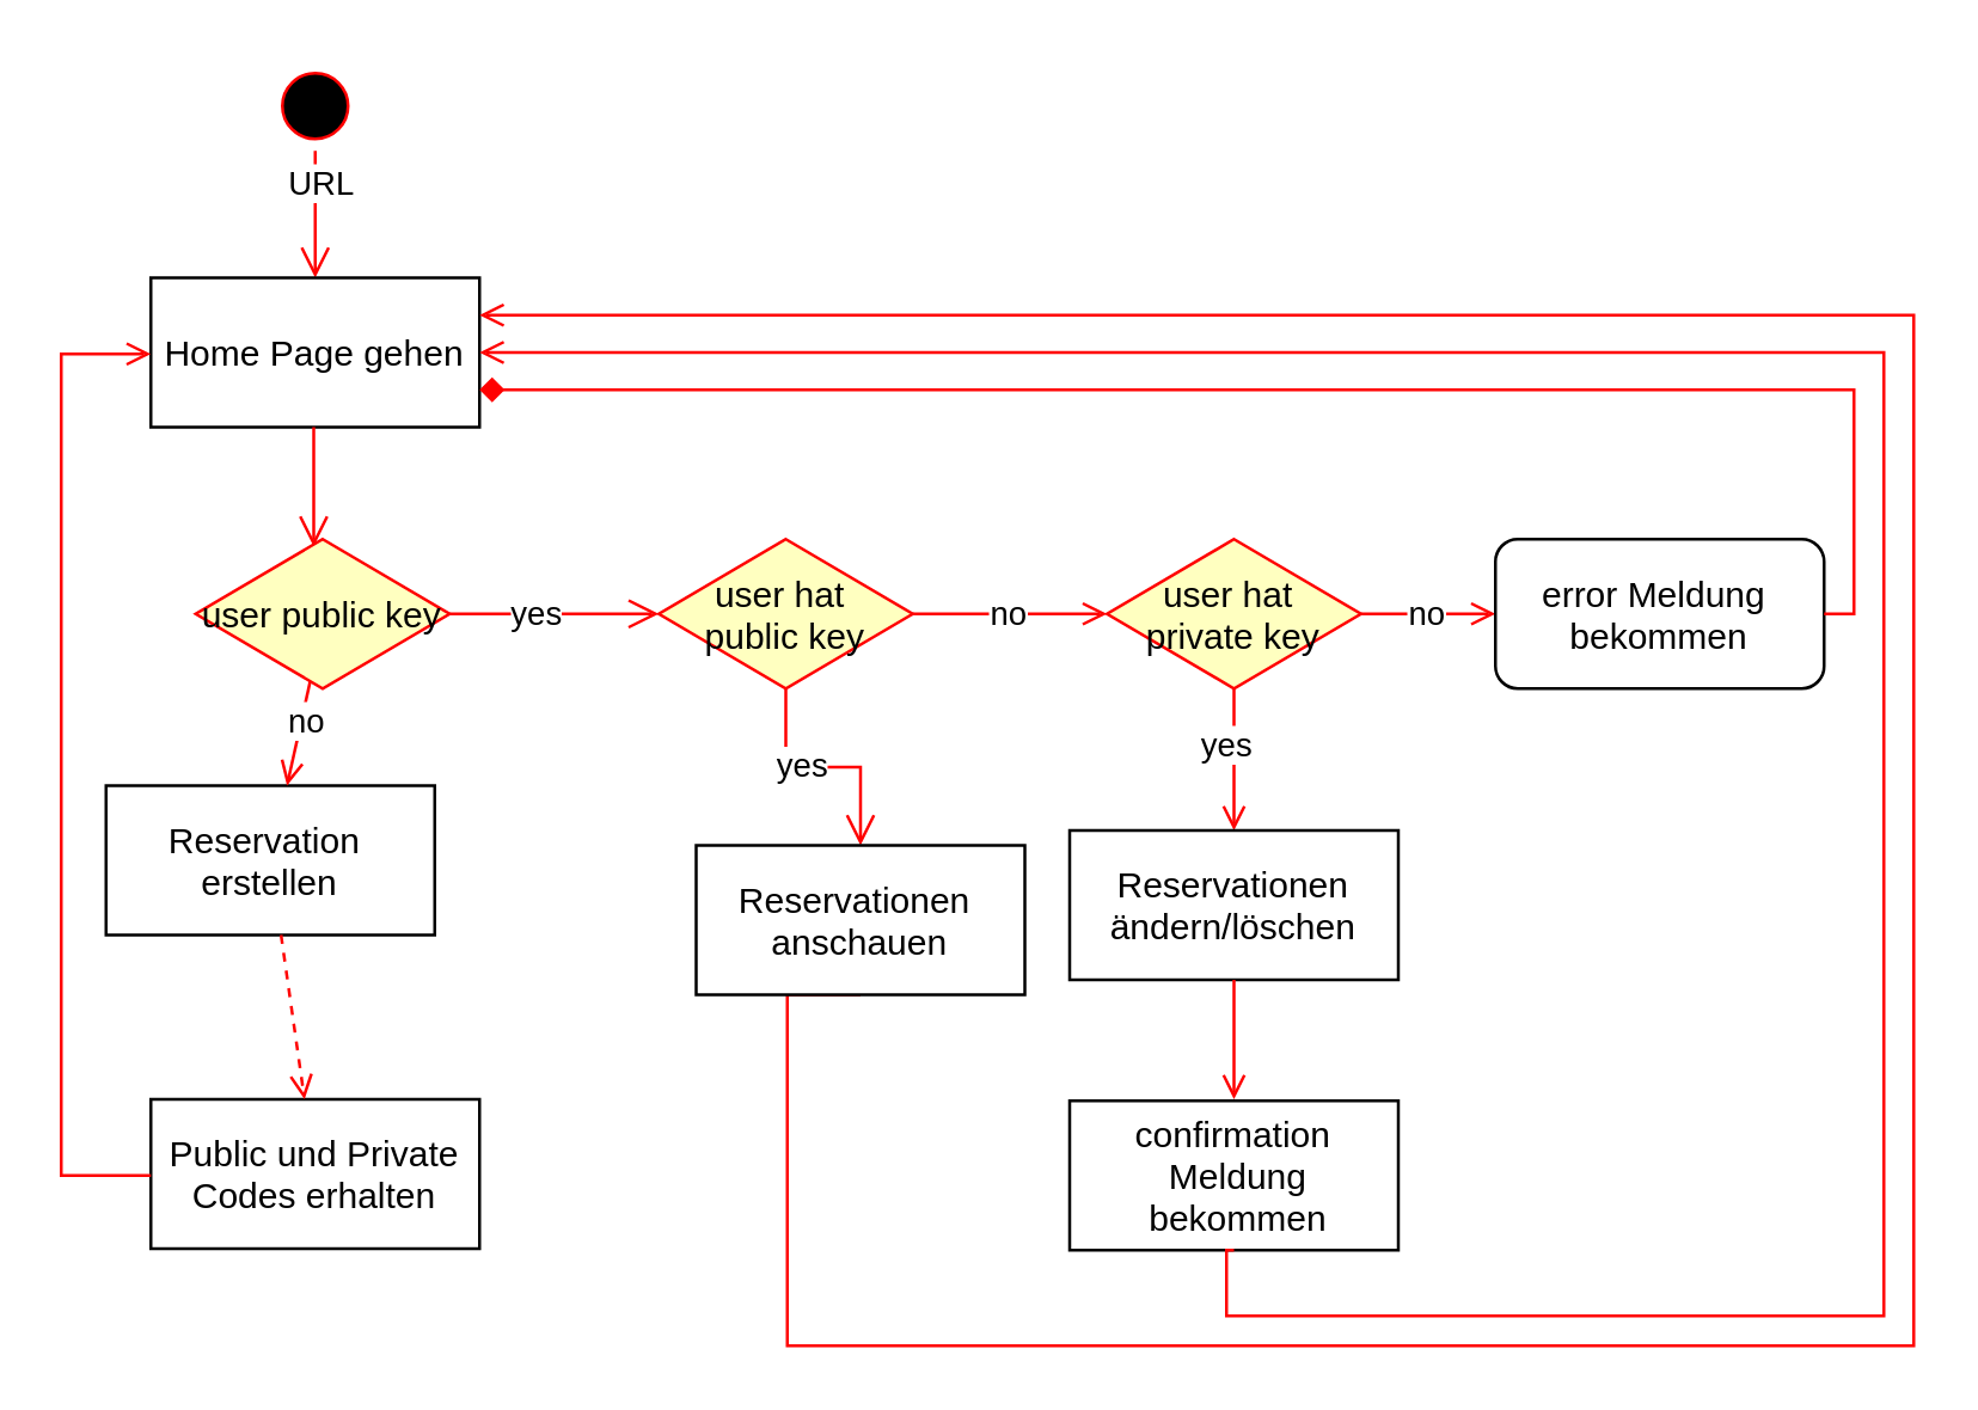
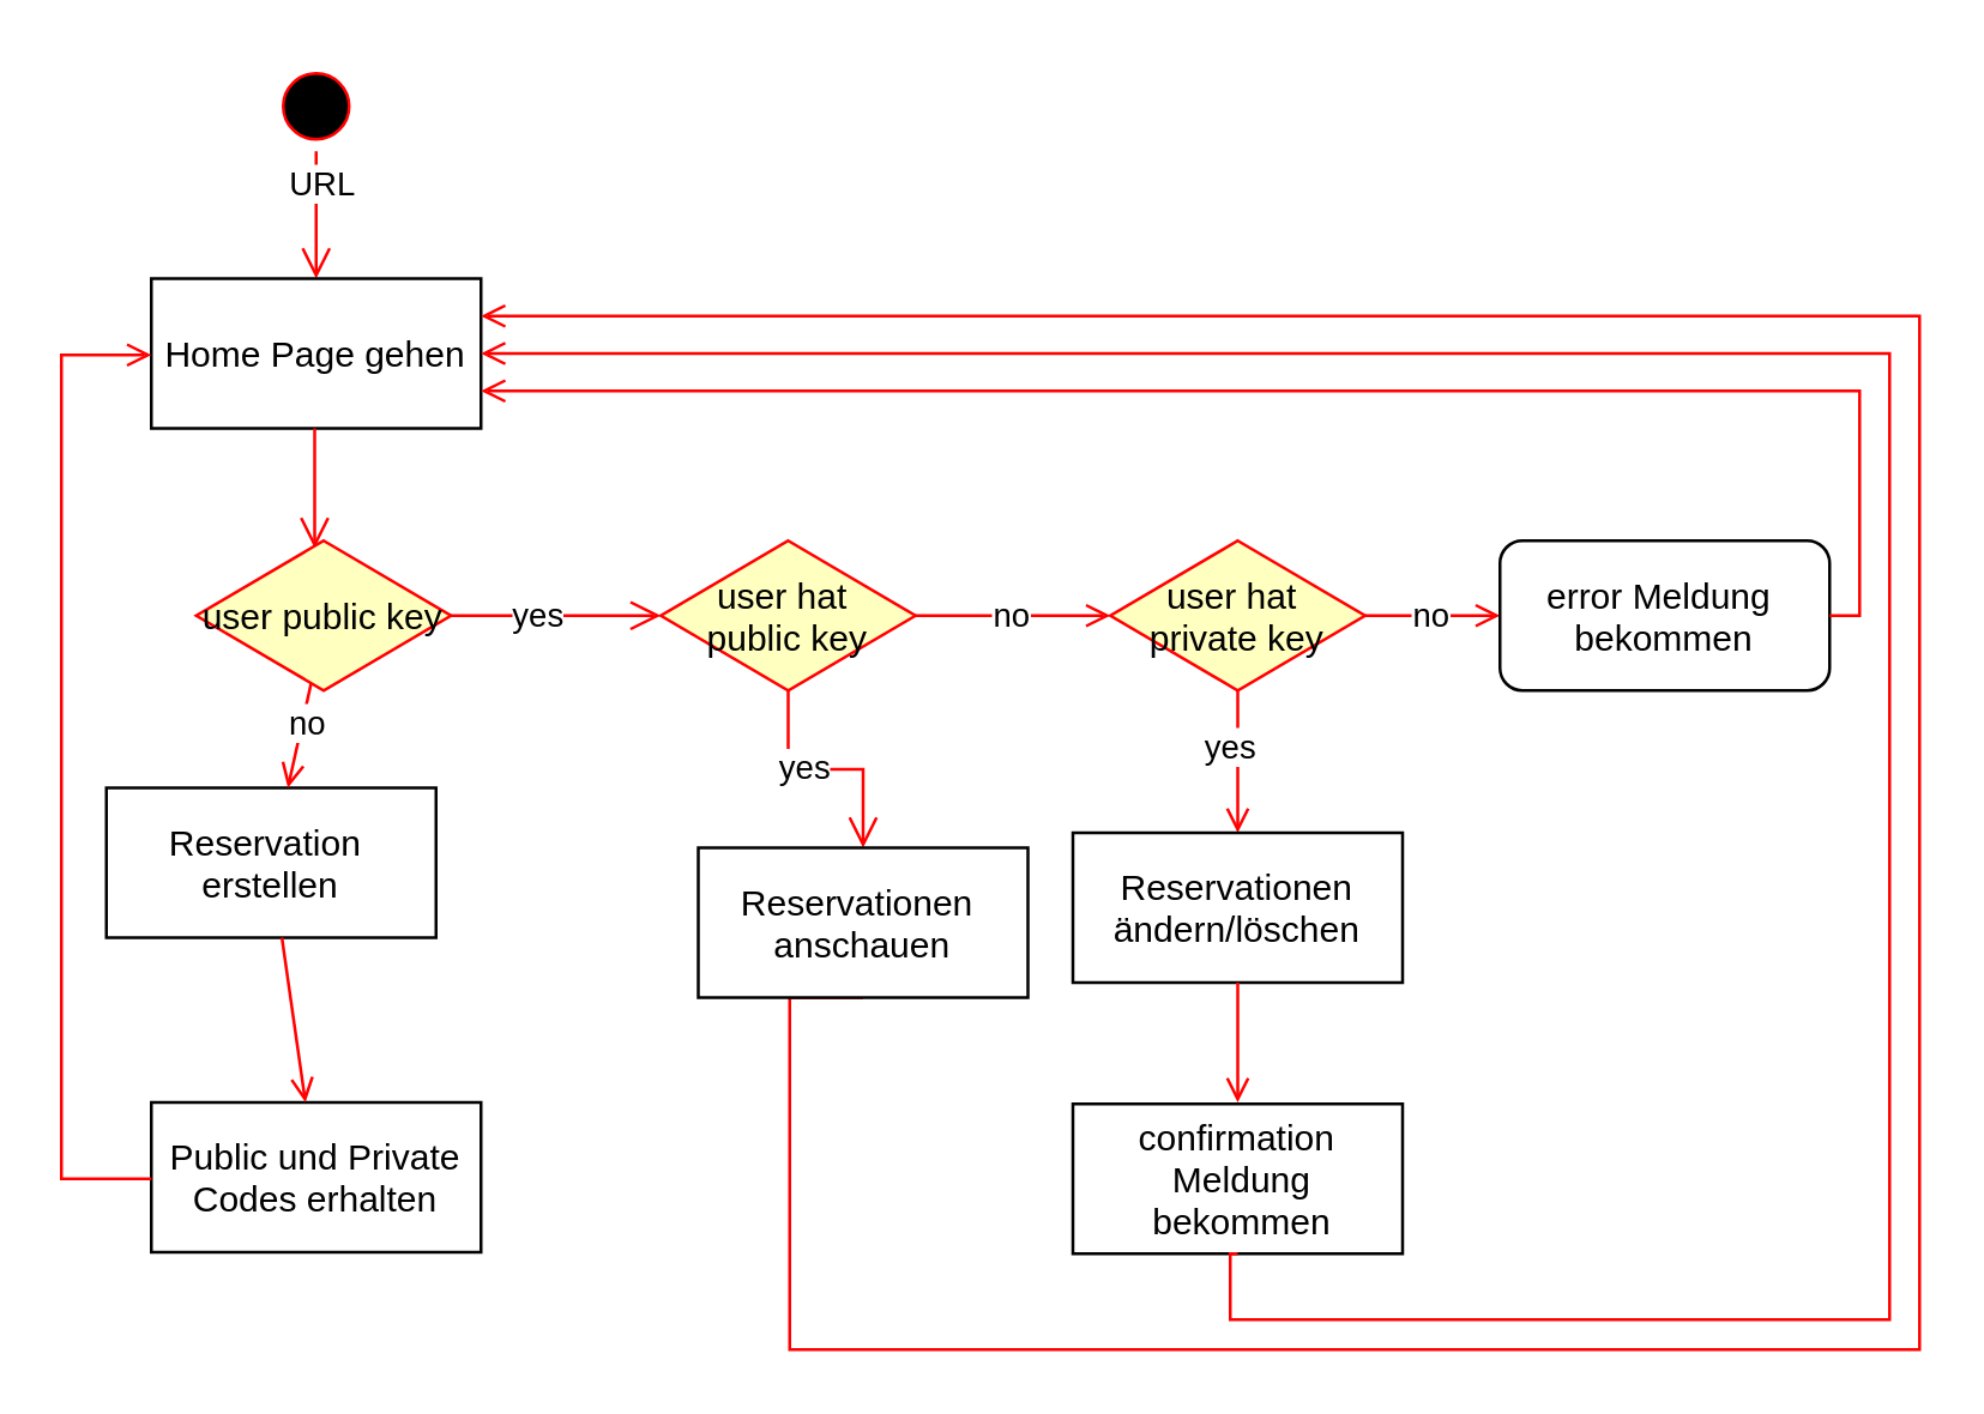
  <mxCell id="0" />
  <mxCell id="1" parent="0" />
  <mxCell id="2" value="" style="ellipse;shape=startState;fillColor=#000000;strokeColor=#ff0000;" parent="1" vertex="1"><mxGeometry x="90" y="20" width="30" height="30" as="geometry" /></mxCell>
  <mxCell id="3" value="" style="edgeStyle=elbowEdgeStyle;elbow=vertical;verticalAlign=bottom;endArrow=open;endSize=8;strokeColor=#FF0000;endFill=1;rounded=0;exitX=0.5;exitY=1;exitDx=0;exitDy=0;" parent="1" source="2" target="5" edge="1"><mxGeometry x="264.5" y="168" as="geometry"><mxPoint x="105" y="90" as="targetPoint" /></mxGeometry></mxCell>
  <mxCell id="4" value="URL" style="edgeLabel;html=1;align=center;verticalAlign=middle;resizable=0;points=[];" parent="3" vertex="1" connectable="0"><mxGeometry relative="1" as="geometry"><mxPoint x="1" y="-11" as="offset" /></mxGeometry></mxCell>
  <mxCell id="5" value="Home Page gehen" style="" parent="1" vertex="1"><mxGeometry x="50" y="92.5" width="110" height="50" as="geometry" /></mxCell>
  <mxCell id="6" value="Reservation &#10;erstellen" style="" parent="1" vertex="1"><mxGeometry x="35" y="262.5" width="110" height="50" as="geometry" /></mxCell>
  <mxCell id="7" value="" style="endArrow=open;strokeColor=#FF0000;endFill=1;rounded=0" parent="1" target="6" edge="1"><mxGeometry relative="1" as="geometry"><mxPoint x="105" y="220" as="sourcePoint" /></mxGeometry></mxCell>
  <mxCell id="8" value="no" style="edgeLabel;html=1;align=center;verticalAlign=middle;resizable=0;points=[];" parent="7" vertex="1" connectable="0"><mxGeometry x="-0.078" y="1" relative="1" as="geometry"><mxPoint y="1" as="offset" /></mxGeometry></mxCell>
  <mxCell id="9" value="Public und Private&#10;Codes erhalten" style="" parent="1" vertex="1"><mxGeometry x="50" y="367.5" width="110" height="50" as="geometry" /></mxCell>
- <mxCell id="10" value="" style="endArrow=open;strokeColor=#FF0000;endFill=1;rounded=0;dashed=1;" parent="1" source="6" target="9" edge="1"><mxGeometry relative="1" as="geometry" /></mxCell>
+ <mxCell id="10" value="" style="endArrow=open;strokeColor=#FF0000;endFill=1;rounded=0" parent="1" source="6" target="9" edge="1"><mxGeometry relative="1" as="geometry" /></mxCell>
  <mxCell id="11" value="" style="elbow=horizontal;align=left;verticalAlign=bottom;endArrow=open;endSize=8;strokeColor=#FF0000;endFill=1;rounded=0;" parent="1" edge="1"><mxGeometry x="-1" relative="1" as="geometry"><mxPoint x="104.5" y="182.5" as="targetPoint" /><mxPoint x="104.5" y="142.5" as="sourcePoint" /></mxGeometry></mxCell>
  <mxCell id="12" value="user public key" style="rhombus;fillColor=#ffffc0;strokeColor=#ff0000;" parent="1" vertex="1"><mxGeometry x="65" y="180" width="85" height="50" as="geometry" /></mxCell>
  <mxCell id="13" value="" style="elbow=horizontal;align=left;verticalAlign=bottom;endArrow=open;endSize=8;strokeColor=#FF0000;endFill=1;rounded=0;exitX=1;exitY=0.5;exitDx=0;exitDy=0;edgeStyle=orthogonalEdgeStyle;" parent="1" source="12" edge="1"><mxGeometry x="-1" relative="1" as="geometry"><mxPoint x="220" y="205" as="targetPoint" /><mxPoint x="230" y="257" as="sourcePoint" /></mxGeometry></mxCell>
  <mxCell id="14" value="yes" style="edgeLabel;html=1;align=center;verticalAlign=middle;resizable=0;points=[];" parent="13" vertex="1" connectable="0"><mxGeometry x="-0.207" y="1" relative="1" as="geometry"><mxPoint as="offset" /></mxGeometry></mxCell>
  <mxCell id="15" value="user hat &#10;private key" style="rhombus;fillColor=#ffffc0;strokeColor=#ff0000;" parent="1" vertex="1"><mxGeometry x="370" y="180" width="85" height="50" as="geometry" /></mxCell>
  <mxCell id="16" value="" style="endArrow=open;strokeColor=#FF0000;endFill=1;rounded=0;exitX=0.5;exitY=1;exitDx=0;exitDy=0;entryX=0.5;entryY=0;entryDx=0;entryDy=0;edgeStyle=orthogonalEdgeStyle;" parent="1" source="15" target="20" edge="1"><mxGeometry relative="1" as="geometry"><mxPoint x="495" y="317.5" as="sourcePoint" /><mxPoint x="490" y="340" as="targetPoint" /></mxGeometry></mxCell>
  <mxCell id="17" value="yes" style="edgeLabel;html=1;align=center;verticalAlign=middle;resizable=0;points=[];" parent="16" vertex="1" connectable="0"><mxGeometry x="-0.242" y="-3" relative="1" as="geometry"><mxPoint as="offset" /></mxGeometry></mxCell>
  <mxCell id="18" value="" style="endArrow=open;strokeColor=#FF0000;endFill=1;rounded=0;exitX=1;exitY=0.5;exitDx=0;exitDy=0;" parent="1" source="22" edge="1"><mxGeometry relative="1" as="geometry"><mxPoint x="610.5" y="220" as="sourcePoint" /><mxPoint x="370" y="205" as="targetPoint" /></mxGeometry></mxCell>
  <mxCell id="19" value="no" style="edgeLabel;html=1;align=center;verticalAlign=middle;resizable=0;points=[];" parent="18" vertex="1" connectable="0"><mxGeometry x="-0.061" y="1" relative="1" as="geometry"><mxPoint as="offset" /></mxGeometry></mxCell>
  <mxCell id="20" value="Reservationen &#10;ändern/löschen" style="" parent="1" vertex="1"><mxGeometry x="357.5" y="277.5" width="110" height="50" as="geometry" /></mxCell>
  <mxCell id="21" value="" style="endArrow=open;strokeColor=#FF0000;endFill=1;rounded=0;exitX=0.5;exitY=1;exitDx=0;exitDy=0;entryX=1;entryY=0.25;entryDx=0;entryDy=0;edgeStyle=orthogonalEdgeStyle;" parent="1" target="5" edge="1" source="25"><mxGeometry relative="1" as="geometry"><mxPoint x="262.5" y="315" as="sourcePoint" /><mxPoint x="320" y="80" as="targetPoint" /><Array as="points"><mxPoint x="263" y="450" /><mxPoint x="640" y="450" /><mxPoint x="640" y="105" /></Array></mxGeometry></mxCell>
  <mxCell id="22" value="user hat &#10;public key" style="rhombus;fillColor=#ffffc0;strokeColor=#ff0000;" parent="1" vertex="1"><mxGeometry x="220" y="180" width="85" height="50" as="geometry" /></mxCell>
  <mxCell id="23" value="" style="elbow=horizontal;align=left;verticalAlign=bottom;endArrow=open;endSize=8;strokeColor=#FF0000;endFill=1;rounded=0;exitX=0.5;exitY=1;exitDx=0;exitDy=0;edgeStyle=orthogonalEdgeStyle;entryX=0.5;entryY=0;entryDx=0;entryDy=0;" parent="1" source="22" target="25" edge="1"><mxGeometry x="-1" relative="1" as="geometry"><mxPoint x="320" y="230" as="targetPoint" /><mxPoint x="160" y="215" as="sourcePoint" /></mxGeometry></mxCell>
  <mxCell id="24" value="yes" style="edgeLabel;html=1;align=center;verticalAlign=middle;resizable=0;points=[];" parent="23" vertex="1" connectable="0"><mxGeometry x="-0.207" y="1" relative="1" as="geometry"><mxPoint as="offset" /></mxGeometry></mxCell>
  <mxCell id="25" value="Reservationen &#10;anschauen" style="" parent="1" vertex="1"><mxGeometry x="232.5" y="282.5" width="110" height="50" as="geometry" /></mxCell>
  <mxCell id="26" value="" style="endArrow=open;strokeColor=#FF0000;endFill=1;rounded=0;exitX=0.5;exitY=1;exitDx=0;exitDy=0;entryX=0.5;entryY=0;entryDx=0;entryDy=0;" parent="1" edge="1"><mxGeometry relative="1" as="geometry"><mxPoint x="412.5" y="327.5" as="sourcePoint" /><mxPoint x="412.5" y="367.5" as="targetPoint" /></mxGeometry></mxCell>
  <mxCell id="27" value="" style="endArrow=open;strokeColor=#FF0000;endFill=1;rounded=0;exitX=1;exitY=0.5;exitDx=0;exitDy=0;entryX=0;entryY=0.5;entryDx=0;entryDy=0;" parent="1" edge="1" target="29" source="15"><mxGeometry relative="1" as="geometry"><mxPoint x="455" y="204.5" as="sourcePoint" /><mxPoint x="520" y="204.5" as="targetPoint" /></mxGeometry></mxCell>
  <mxCell id="28" value="no" style="edgeLabel;html=1;align=center;verticalAlign=middle;resizable=0;points=[];" parent="27" vertex="1" connectable="0"><mxGeometry x="-0.061" y="1" relative="1" as="geometry"><mxPoint as="offset" /></mxGeometry></mxCell>
  <mxCell id="29" value="error Meldung &#10;bekommen" style="rounded=1;" vertex="1" parent="1"><mxGeometry x="500" y="180" width="110" height="50" as="geometry" /></mxCell>
  <mxCell id="30" value="confirmation&#10; Meldung&#10; bekommen" style="" vertex="1" parent="1"><mxGeometry x="357.5" y="368" width="110" height="50" as="geometry" /></mxCell>
  <mxCell id="31" value="" style="endArrow=open;strokeColor=#FF0000;endFill=1;rounded=0;exitX=0;exitY=0.5;exitDx=0;exitDy=0;entryX=0;entryY=0.5;entryDx=0;entryDy=0;edgeStyle=orthogonalEdgeStyle;" edge="1" parent="1"><mxGeometry relative="1" as="geometry"><mxPoint x="50" y="393" as="sourcePoint" /><mxPoint x="50" y="118" as="targetPoint" /><Array as="points"><mxPoint x="20" y="393" /><mxPoint x="20" y="118" /></Array></mxGeometry></mxCell>
  <mxCell id="32" value="" style="endArrow=open;strokeColor=#FF0000;endFill=1;rounded=0;exitX=0.5;exitY=1;exitDx=0;exitDy=0;entryX=1;entryY=0.5;entryDx=0;entryDy=0;edgeStyle=orthogonalEdgeStyle;" edge="1" parent="1" source="30" target="5"><mxGeometry relative="1" as="geometry"><mxPoint x="460" y="418" as="sourcePoint" /><mxPoint x="207.5" y="117.5" as="targetPoint" /><Array as="points"><mxPoint x="410" y="418" /><mxPoint x="410" y="440" /><mxPoint x="630" y="440" /><mxPoint x="630" y="118" /></Array></mxGeometry></mxCell>
- <mxCell id="33" value="" style="endArrow=diamond;strokeColor=#FF0000;endFill=1;rounded=0;exitX=1;exitY=0.5;exitDx=0;exitDy=0;edgeStyle=orthogonalEdgeStyle;entryX=1;entryY=0.75;entryDx=0;entryDy=0;" edge="1" parent="1" source="29" target="5"><mxGeometry relative="1" as="geometry"><mxPoint x="423" y="428" as="sourcePoint" /><mxPoint x="230" y="150" as="targetPoint" /></mxGeometry></mxCell>
+ <mxCell id="33" value="" style="endArrow=open;strokeColor=#FF0000;endFill=1;rounded=0;exitX=1;exitY=0.5;exitDx=0;exitDy=0;edgeStyle=orthogonalEdgeStyle;entryX=1;entryY=0.75;entryDx=0;entryDy=0;" edge="1" parent="1" source="29" target="5"><mxGeometry relative="1" as="geometry"><mxPoint x="423" y="428" as="sourcePoint" /><mxPoint x="230" y="150" as="targetPoint" /></mxGeometry></mxCell>
